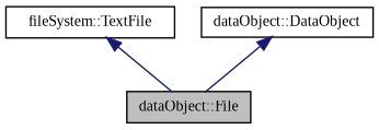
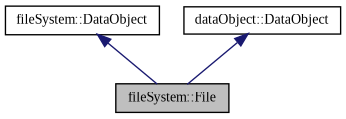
  digraph {
    fontname="Liberation Serif"
    node [color=black fillcolor=white fontname="Liberation Serif" fontsize=10 shape=record style=filled]
    edge [color=midnightblue dir=back fontname="Liberation Serif" fontsize=10 labelfontname=Helvetica labelfontsize=10 style=solid]
-   n1 [fillcolor=grey75 fontcolor=black height=0.2 label="dataObject::File" width=0.4]
-   n2 [height=0.2 label="fileSystem::TextFile" width=0.4]
+   n1 [fillcolor=grey75 fontcolor=black height=0.2 label="fileSystem::File" width=0.4]
+   n2 [height=0.2 label="fileSystem::DataObject" width=0.4]
    n3 [height=0.2 label="dataObject::DataObject" width=0.4]
    n2 -> n1
    n3 -> n1
  }
